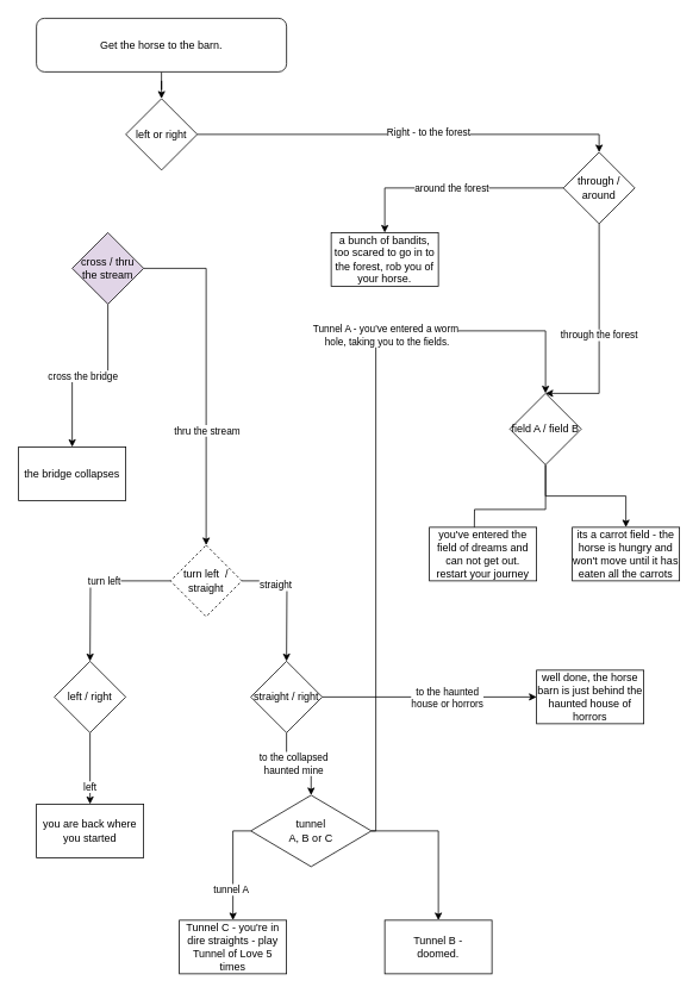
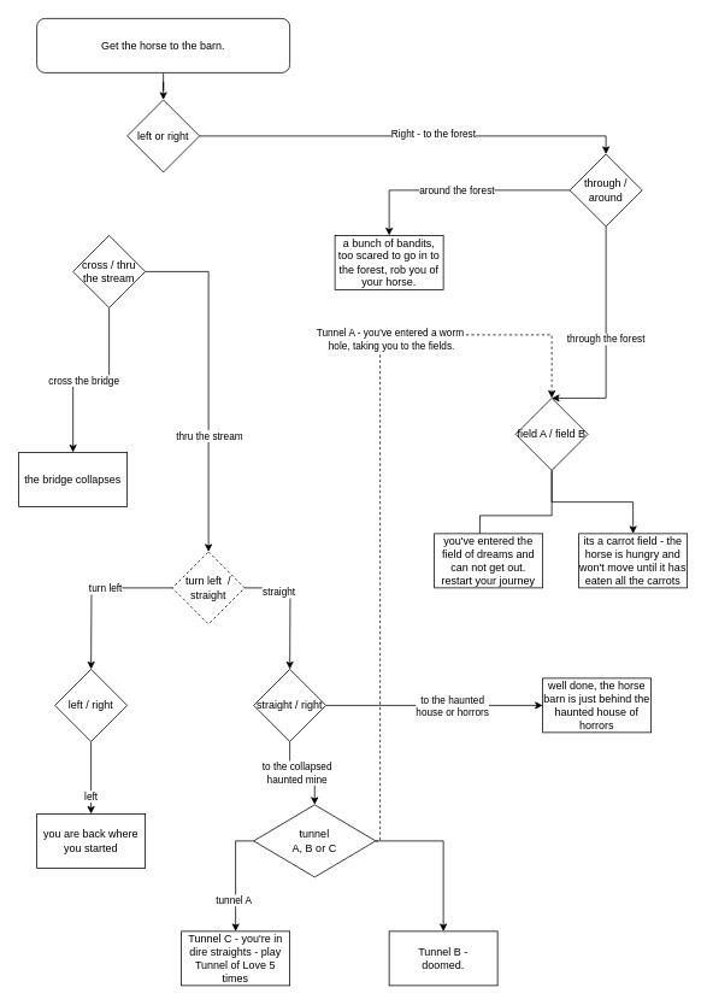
  <mxCell id="0" />
  <mxCell id="1" parent="0" />
  <mxCell id="2" style="edgeStyle=orthogonalEdgeStyle;rounded=0;orthogonalLoop=1;jettySize=auto;html=1;entryX=0.5;entryY=0;entryDx=0;entryDy=0;" edge="1" parent="1" source="4" target="9"><mxGeometry relative="1" as="geometry"><mxPoint x="330" y="300" as="targetPoint" /></mxGeometry></mxCell>
  <mxCell id="3" value="Right - to the forest" style="edgeLabel;html=1;align=center;verticalAlign=middle;resizable=0;points=[];" vertex="1" connectable="0" parent="2"><mxGeometry x="0.097" y="3" relative="1" as="geometry"><mxPoint as="offset" /></mxGeometry></mxCell>
  <mxCell id="4" value="left or right" style="rhombus;whiteSpace=wrap;html=1;" vertex="1" parent="1"><mxGeometry x="140" y="110" width="80" height="80" as="geometry" /></mxCell>
  <mxCell id="5" style="edgeStyle=orthogonalEdgeStyle;rounded=0;orthogonalLoop=1;jettySize=auto;html=1;entryX=0.5;entryY=0;entryDx=0;entryDy=0;" edge="1" parent="1" source="6" target="4"><mxGeometry relative="1" as="geometry" /></mxCell>
  <mxCell id="6" value="Get the horse to the barn." style="rounded=1;whiteSpace=wrap;html=1;" vertex="1" parent="1"><mxGeometry x="40" y="20" width="280" height="60" as="geometry" /></mxCell>
  <mxCell id="7" value="through the forest" style="edgeStyle=orthogonalEdgeStyle;rounded=0;orthogonalLoop=1;jettySize=auto;html=1;exitX=0.5;exitY=1;exitDx=0;exitDy=0;entryX=0.5;entryY=0;entryDx=0;entryDy=0;" edge="1" parent="1" source="9" target="25"><mxGeometry relative="1" as="geometry"><mxPoint x="540" y="450" as="targetPoint" /><Array as="points"><mxPoint x="670" y="440" /></Array></mxGeometry></mxCell>
  <mxCell id="8" value="around the forest" style="edgeStyle=orthogonalEdgeStyle;rounded=0;orthogonalLoop=1;jettySize=auto;html=1;" edge="1" parent="1" source="9" target="22"><mxGeometry relative="1" as="geometry"><mxPoint x="430" y="460" as="targetPoint" /></mxGeometry></mxCell>
  <mxCell id="9" value="through / around" style="rhombus;whiteSpace=wrap;html=1;" vertex="1" parent="1"><mxGeometry x="630" y="170" width="80" height="80" as="geometry" /></mxCell>
  <mxCell id="10" style="edgeStyle=orthogonalEdgeStyle;rounded=0;orthogonalLoop=1;jettySize=auto;html=1;entryX=0.5;entryY=0;entryDx=0;entryDy=0;" edge="1" parent="1" source="14" target="16"><mxGeometry relative="1" as="geometry"><mxPoint x="80" y="500" as="targetPoint" /></mxGeometry></mxCell>
  <mxCell id="11" value="cross the bridge" style="edgeLabel;html=1;align=center;verticalAlign=middle;resizable=0;points=[];" vertex="1" connectable="0" parent="10"><mxGeometry x="0.087" relative="1" as="geometry"><mxPoint as="offset" /></mxGeometry></mxCell>
  <mxCell id="12" style="edgeStyle=orthogonalEdgeStyle;rounded=0;orthogonalLoop=1;jettySize=auto;html=1;entryX=0.5;entryY=0;entryDx=0;entryDy=0;" edge="1" parent="1" source="14" target="21"><mxGeometry relative="1" as="geometry"><mxPoint x="240" y="500" as="targetPoint" /></mxGeometry></mxCell>
  <mxCell id="13" value="thru the stream" style="edgeLabel;html=1;align=center;verticalAlign=middle;resizable=0;points=[];" vertex="1" connectable="0" parent="12"><mxGeometry x="0.323" relative="1" as="geometry"><mxPoint as="offset" /></mxGeometry></mxCell>
- <mxCell id="14" value="cross / thru the stream" style="rhombus;whiteSpace=wrap;html=1;fillColor=#e1d5e7;" vertex="1" parent="1"><mxGeometry x="80" y="260" width="80" height="80" as="geometry" /></mxCell>
+ <mxCell id="14" value="cross / thru the stream" style="rhombus;whiteSpace=wrap;html=1;" vertex="1" parent="1"><mxGeometry x="80" y="260" width="80" height="80" as="geometry" /></mxCell>
  <mxCell id="15" style="edgeStyle=orthogonalEdgeStyle;rounded=0;orthogonalLoop=1;jettySize=auto;html=1;exitX=0.5;exitY=0;exitDx=0;exitDy=0;" edge="1" parent="1" source="16"><mxGeometry relative="1" as="geometry"><mxPoint x="79.833" y="500" as="targetPoint" /></mxGeometry></mxCell>
  <mxCell id="16" value="the bridge collapses" style="rounded=0;whiteSpace=wrap;html=1;" vertex="1" parent="1"><mxGeometry x="20" y="500" width="120" height="60" as="geometry" /></mxCell>
  <mxCell id="17" style="edgeStyle=orthogonalEdgeStyle;rounded=0;orthogonalLoop=1;jettySize=auto;html=1;" edge="1" parent="1" source="21"><mxGeometry relative="1" as="geometry"><mxPoint x="100" y="740" as="targetPoint" /></mxGeometry></mxCell>
  <mxCell id="18" value="turn left" style="edgeLabel;html=1;align=center;verticalAlign=middle;resizable=0;points=[];" vertex="1" connectable="0" parent="17"><mxGeometry x="-0.165" relative="1" as="geometry"><mxPoint as="offset" /></mxGeometry></mxCell>
  <mxCell id="19" style="edgeStyle=orthogonalEdgeStyle;rounded=0;orthogonalLoop=1;jettySize=auto;html=1;" edge="1" parent="1" source="21"><mxGeometry relative="1" as="geometry"><mxPoint x="320" y="740" as="targetPoint" /></mxGeometry></mxCell>
  <mxCell id="20" value="straight" style="edgeLabel;html=1;align=center;verticalAlign=middle;resizable=0;points=[];" vertex="1" connectable="0" parent="19"><mxGeometry x="-0.467" y="-4" relative="1" as="geometry"><mxPoint as="offset" /></mxGeometry></mxCell>
  <mxCell id="21" value="turn left &amp;nbsp;/ straight" style="rhombus;whiteSpace=wrap;html=1;dashed=1;" vertex="1" parent="1"><mxGeometry x="190" y="610" width="80" height="80" as="geometry" /></mxCell>
  <mxCell id="22" value="a bunch of bandits, too scared to go in to the forest, rob you of your horse." style="rounded=0;whiteSpace=wrap;html=1;" vertex="1" parent="1"><mxGeometry x="370" y="260" width="120" height="60" as="geometry" /></mxCell>
  <mxCell id="23" style="edgeStyle=orthogonalEdgeStyle;rounded=0;orthogonalLoop=1;jettySize=auto;html=1;exitX=0.5;exitY=1;exitDx=0;exitDy=0;" edge="1" parent="1" source="25"><mxGeometry relative="1" as="geometry"><mxPoint x="530" y="620" as="targetPoint" /></mxGeometry></mxCell>
  <mxCell id="24" style="edgeStyle=orthogonalEdgeStyle;rounded=0;orthogonalLoop=1;jettySize=auto;html=1;exitX=0.5;exitY=1;exitDx=0;exitDy=0;" edge="1" parent="1" source="25" target="26"><mxGeometry relative="1" as="geometry"><mxPoint x="700" y="620" as="targetPoint" /></mxGeometry></mxCell>
  <mxCell id="25" value="field A / field B" style="rhombus;whiteSpace=wrap;html=1;" vertex="1" parent="1"><mxGeometry x="570" y="440" width="80" height="80" as="geometry" /></mxCell>
  <mxCell id="26" value="its a carrot field - the horse is hungry and won't move until it has eaten all the carrots" style="rounded=0;whiteSpace=wrap;html=1;" vertex="1" parent="1"><mxGeometry x="640" y="590" width="120" height="60" as="geometry" /></mxCell>
  <mxCell id="27" value="you've entered the field of dreams and can not get out. restart your journey" style="rounded=0;whiteSpace=wrap;html=1;" vertex="1" parent="1"><mxGeometry x="480" y="590" width="120" height="60" as="geometry" /></mxCell>
  <mxCell id="28" style="edgeStyle=orthogonalEdgeStyle;rounded=0;orthogonalLoop=1;jettySize=auto;html=1;entryX=0.5;entryY=0;entryDx=0;entryDy=0;" edge="1" parent="1" source="30" target="31"><mxGeometry relative="1" as="geometry"><mxPoint x="40" y="900" as="targetPoint" /></mxGeometry></mxCell>
  <mxCell id="29" value="left" style="edgeLabel;html=1;align=center;verticalAlign=middle;resizable=0;points=[];" vertex="1" connectable="0" parent="28"><mxGeometry x="0.493" y="-1" relative="1" as="geometry"><mxPoint as="offset" /></mxGeometry></mxCell>
  <mxCell id="30" value="left / right" style="rhombus;whiteSpace=wrap;html=1;" vertex="1" parent="1"><mxGeometry x="60" y="740" width="80" height="80" as="geometry" /></mxCell>
  <mxCell id="31" value="you are back where you started" style="rounded=0;whiteSpace=wrap;html=1;" vertex="1" parent="1"><mxGeometry x="40" y="900" width="120" height="60" as="geometry" /></mxCell>
  <mxCell id="32" style="edgeStyle=orthogonalEdgeStyle;rounded=0;orthogonalLoop=1;jettySize=auto;html=1;" edge="1" parent="1" source="36" target="43"><mxGeometry relative="1" as="geometry"><mxPoint x="240" y="940" as="targetPoint" /></mxGeometry></mxCell>
  <mxCell id="33" value="to the collapsed &lt;br&gt;haunted mine" style="edgeLabel;html=1;align=center;verticalAlign=middle;resizable=0;points=[];" vertex="1" connectable="0" parent="32"><mxGeometry x="-0.138" y="1" relative="1" as="geometry"><mxPoint as="offset" /></mxGeometry></mxCell>
  <mxCell id="34" style="edgeStyle=orthogonalEdgeStyle;rounded=0;orthogonalLoop=1;jettySize=auto;html=1;entryX=0;entryY=0.5;entryDx=0;entryDy=0;" edge="1" parent="1" source="36" target="37"><mxGeometry relative="1" as="geometry"><mxPoint x="400" y="940" as="targetPoint" /></mxGeometry></mxCell>
  <mxCell id="35" value="to the haunted&lt;br&gt;house or horrors" style="edgeLabel;html=1;align=center;verticalAlign=middle;resizable=0;points=[];" vertex="1" connectable="0" parent="34"><mxGeometry x="-0.355" y="1" relative="1" as="geometry"><mxPoint x="62.5" y="1" as="offset" /></mxGeometry></mxCell>
  <mxCell id="36" value="straight / right" style="rhombus;whiteSpace=wrap;html=1;" vertex="1" parent="1"><mxGeometry x="280" y="740" width="80" height="80" as="geometry" /></mxCell>
  <mxCell id="37" value="well done, the horse barn is just behind the haunted house of horrors" style="rounded=0;whiteSpace=wrap;html=1;" vertex="1" parent="1"><mxGeometry x="600" y="750" width="120" height="60" as="geometry" /></mxCell>
- <mxCell id="38" style="edgeStyle=orthogonalEdgeStyle;rounded=0;orthogonalLoop=1;jettySize=auto;html=1;entryX=0.5;entryY=0;entryDx=0;entryDy=0;exitX=1;exitY=0.5;exitDx=0;exitDy=0;" edge="1" parent="1" source="43" target="25"><mxGeometry relative="1" as="geometry"><mxPoint x="610" y="430" as="targetPoint" /><Array as="points"><mxPoint x="420" y="930" /><mxPoint x="420" y="370" /><mxPoint x="610" y="370" /></Array></mxGeometry></mxCell>
+ <mxCell id="38" style="edgeStyle=orthogonalEdgeStyle;rounded=0;orthogonalLoop=1;jettySize=auto;html=1;entryX=0.5;entryY=0;entryDx=0;entryDy=0;exitX=1;exitY=0.5;exitDx=0;exitDy=0;dashed=1;" edge="1" parent="1" source="43" target="25"><mxGeometry relative="1" as="geometry"><mxPoint x="610" y="430" as="targetPoint" /><Array as="points"><mxPoint x="420" y="930" /><mxPoint x="420" y="370" /><mxPoint x="610" y="370" /></Array></mxGeometry></mxCell>
  <mxCell id="39" value="Tunnel A - you've entered a worm&lt;br&gt;&amp;nbsp;hole,&amp;nbsp;taking you to the fields." style="edgeLabel;html=1;align=center;verticalAlign=middle;resizable=0;points=[];" vertex="1" connectable="0" parent="38"><mxGeometry x="0.289" y="-3" relative="1" as="geometry"><mxPoint x="7" y="-28.33" as="offset" /></mxGeometry></mxCell>
  <mxCell id="40" style="edgeStyle=orthogonalEdgeStyle;rounded=0;orthogonalLoop=1;jettySize=auto;html=1;exitX=0;exitY=0.5;exitDx=0;exitDy=0;" edge="1" parent="1" source="43" target="44"><mxGeometry relative="1" as="geometry"><mxPoint x="160" y="1070" as="targetPoint" /></mxGeometry></mxCell>
  <mxCell id="41" value="tunnel A" style="edgeLabel;html=1;align=center;verticalAlign=middle;resizable=0;points=[];" vertex="1" connectable="0" parent="40"><mxGeometry x="0.409" y="-3" relative="1" as="geometry"><mxPoint as="offset" /></mxGeometry></mxCell>
  <mxCell id="42" value="" style="edgeStyle=orthogonalEdgeStyle;rounded=0;orthogonalLoop=1;jettySize=auto;html=1;" edge="1" parent="1" source="43" target="45"><mxGeometry relative="1" as="geometry" /></mxCell>
  <mxCell id="43" value="tunnel &lt;br&gt;A, B or C" style="rhombus;whiteSpace=wrap;html=1;" vertex="1" parent="1"><mxGeometry x="280" y="890" width="135" height="80" as="geometry" /></mxCell>
  <mxCell id="44" value="Tunnel C - you're in dire straights - play Tunnel of Love 5 times" style="rounded=0;whiteSpace=wrap;html=1;" vertex="1" parent="1"><mxGeometry x="200" y="1030" width="120" height="60" as="geometry" /></mxCell>
  <mxCell id="45" value="Tunnel B - &lt;br&gt;doomed." style="whiteSpace=wrap;html=1;" vertex="1" parent="1"><mxGeometry x="430" y="1030" width="120" height="60" as="geometry" /></mxCell>
